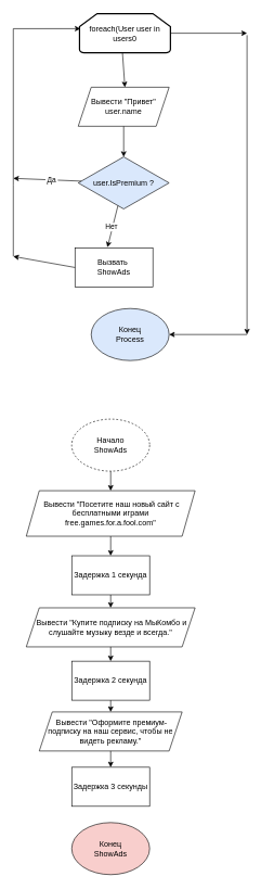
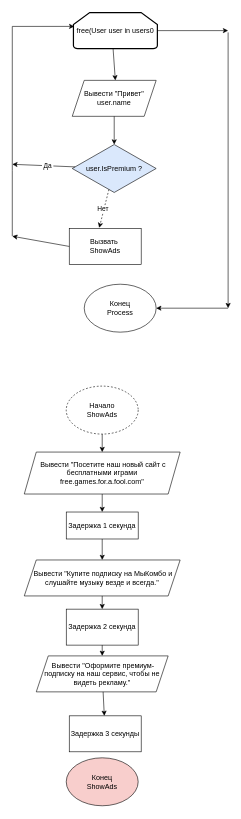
  <mxCell id="0" />
  <mxCell id="1" parent="0" />
- <mxCell id="2" value="Конец&lt;br&gt;Process" style="ellipse;whiteSpace=wrap;html=1;fillColor=#dae8fc;" vertex="1" parent="1"><mxGeometry x="140" y="473" width="120" height="80" as="geometry" /></mxCell>
+ <mxCell id="2" value="Конец&lt;br&gt;Process" style="ellipse;whiteSpace=wrap;html=1;" vertex="1" parent="1"><mxGeometry x="140" y="473" width="120" height="80" as="geometry" /></mxCell>
  <mxCell id="3" value="user.IsPremium ?" style="rhombus;whiteSpace=wrap;html=1;fillColor=#dae8fc;" vertex="1" parent="1"><mxGeometry x="120" y="240" width="140" height="80" as="geometry" /></mxCell>
- <mxCell id="4" value="" style="endArrow=classic;html=1;rounded=0;entryX=0.417;entryY=-0.017;entryDx=0;entryDy=0;entryPerimeter=0;" edge="1" parent="1" source="3" target="6"><mxGeometry width="50" height="50" relative="1" as="geometry"><mxPoint x="260" y="180" as="sourcePoint" /><mxPoint x="349.96" y="220" as="targetPoint" /></mxGeometry></mxCell>
+ <mxCell id="4" value="" style="endArrow=classic;html=1;rounded=0;entryX=0.417;entryY=-0.017;entryDx=0;entryDy=0;entryPerimeter=0;dashed=1;" edge="1" parent="1" source="3" target="6"><mxGeometry width="50" height="50" relative="1" as="geometry"><mxPoint x="260" y="180" as="sourcePoint" /><mxPoint x="349.96" y="220" as="targetPoint" /></mxGeometry></mxCell>
  <mxCell id="5" value="&amp;nbsp;Нет&amp;nbsp;" style="edgeLabel;html=1;align=center;verticalAlign=middle;resizable=0;points=[];" vertex="1" connectable="0" parent="4"><mxGeometry x="0.017" y="-2" relative="1" as="geometry"><mxPoint as="offset" /></mxGeometry></mxCell>
  <mxCell id="6" value="Вызвать&amp;nbsp;&lt;br&gt;ShowAds" style="rounded=0;whiteSpace=wrap;html=1;" vertex="1" parent="1"><mxGeometry x="115" y="380" width="120" height="60" as="geometry" /></mxCell>
- <mxCell id="7" value="foreach(User user in users0" style="strokeWidth=2;html=1;shape=mxgraph.flowchart.loop_limit;whiteSpace=wrap;" vertex="1" parent="1"><mxGeometry x="122" y="20" width="140" height="60" as="geometry" /></mxCell>
+ <mxCell id="7" value="free(User user in users0" style="strokeWidth=2;html=1;shape=mxgraph.flowchart.loop_limit;whiteSpace=wrap;" vertex="1" parent="1"><mxGeometry x="122" y="20" width="140" height="60" as="geometry" /></mxCell>
  <mxCell id="8" value="" style="endArrow=classic;html=1;rounded=0;" edge="1" parent="1"><mxGeometry width="50" height="50" relative="1" as="geometry"><mxPoint x="188.124" y="80" as="sourcePoint" /><mxPoint x="191.876" y="133" as="targetPoint" /></mxGeometry></mxCell>
  <mxCell id="9" value="" style="endArrow=classic;html=1;rounded=0;entryX=0.01;entryY=0.383;entryDx=0;entryDy=0;entryPerimeter=0;" edge="1" parent="1" target="7"><mxGeometry width="50" height="50" relative="1" as="geometry"><mxPoint x="20" y="43" as="sourcePoint" /><mxPoint x="-20" y="390" as="targetPoint" /></mxGeometry></mxCell>
  <mxCell id="10" value="" style="endArrow=classic;html=1;rounded=0;exitX=0;exitY=0.5;exitDx=0;exitDy=0;" edge="1" parent="1" source="6"><mxGeometry width="50" height="50" relative="1" as="geometry"><mxPoint x="190" y="420" as="sourcePoint" /><mxPoint x="20" y="393" as="targetPoint" /></mxGeometry></mxCell>
  <mxCell id="11" value="" style="endArrow=classic;html=1;rounded=0;" edge="1" parent="1" source="7"><mxGeometry width="50" height="50" relative="1" as="geometry"><mxPoint x="330" y="120" as="sourcePoint" /><mxPoint x="380" y="50" as="targetPoint" /></mxGeometry></mxCell>
  <mxCell id="12" value="" style="endArrow=none;html=1;rounded=0;" edge="1" parent="1"><mxGeometry width="50" height="50" relative="1" as="geometry"><mxPoint x="20" y="283" as="sourcePoint" /><mxPoint x="20" y="43" as="targetPoint" /></mxGeometry></mxCell>
  <mxCell id="13" value="Вывести &quot;Привет&quot;&lt;br&gt;user.name" style="shape=parallelogram;perimeter=parallelogramPerimeter;whiteSpace=wrap;html=1;fixedSize=1;" vertex="1" parent="1"><mxGeometry x="120" y="133" width="140" height="60" as="geometry" /></mxCell>
  <mxCell id="14" value="" style="endArrow=classic;html=1;rounded=0;" edge="1" parent="1" source="13" target="3"><mxGeometry width="50" height="50" relative="1" as="geometry"><mxPoint x="40" y="253" as="sourcePoint" /><mxPoint x="90" y="203" as="targetPoint" /></mxGeometry></mxCell>
  <mxCell id="15" value="" style="endArrow=none;html=1;rounded=0;" edge="1" parent="1"><mxGeometry width="50" height="50" relative="1" as="geometry"><mxPoint x="20" y="283" as="sourcePoint" /><mxPoint x="20" y="393" as="targetPoint" /></mxGeometry></mxCell>
  <mxCell id="16" value="" style="endArrow=classic;html=1;rounded=0;" edge="1" parent="1"><mxGeometry width="50" height="50" relative="1" as="geometry"><mxPoint x="380" y="53" as="sourcePoint" /><mxPoint x="380" y="513" as="targetPoint" /></mxGeometry></mxCell>
  <mxCell id="17" value="" style="endArrow=classic;html=1;rounded=0;" edge="1" parent="1" target="2"><mxGeometry width="50" height="50" relative="1" as="geometry"><mxPoint x="380" y="513" as="sourcePoint" /><mxPoint x="300" y="553" as="targetPoint" /></mxGeometry></mxCell>
  <mxCell id="18" value="" style="endArrow=classic;html=1;rounded=0;" edge="1" parent="1" source="3"><mxGeometry width="50" height="50" relative="1" as="geometry"><mxPoint x="180" y="343" as="sourcePoint" /><mxPoint x="20" y="273" as="targetPoint" /></mxGeometry></mxCell>
  <mxCell id="19" value="&amp;nbsp;Да&amp;nbsp;" style="edgeLabel;html=1;align=center;verticalAlign=middle;resizable=0;points=[];" vertex="1" connectable="0" parent="18"><mxGeometry x="-0.126" y="-1" relative="1" as="geometry"><mxPoint as="offset" /></mxGeometry></mxCell>
  <mxCell id="20" value="Конец&lt;br&gt;ShowAds" style="ellipse;whiteSpace=wrap;html=1;fillColor=#f8cecc;" vertex="1" parent="1"><mxGeometry x="110" y="1263" width="120" height="80" as="geometry" /></mxCell>
  <mxCell id="21" value="Начало&lt;br&gt;ShowAds" style="ellipse;whiteSpace=wrap;html=1;dashed=1;" vertex="1" parent="1"><mxGeometry x="110" y="643" width="120" height="80" as="geometry" /></mxCell>
  <mxCell id="22" value="&amp;nbsp;Вывести &quot;Посетите наш новый сайт с бесплатными играми free.games.for.a.fool.com&quot;" style="shape=parallelogram;perimeter=parallelogramPerimeter;whiteSpace=wrap;html=1;fixedSize=1;" vertex="1" parent="1"><mxGeometry x="40" y="753" width="260" height="70" as="geometry" /></mxCell>
  <mxCell id="23" value="&amp;nbsp;Вывести&amp;nbsp;&quot;Купите подписку на МыКомбо и слушайте музыку везде и всегда.&quot;" style="shape=parallelogram;perimeter=parallelogramPerimeter;whiteSpace=wrap;html=1;fixedSize=1;" vertex="1" parent="1"><mxGeometry x="40" y="933" width="260" height="60" as="geometry" /></mxCell>
  <mxCell id="24" value="&amp;nbsp;Вывести&amp;nbsp;&quot;Оформите премиум-подписку на наш сервис, чтобы не видеть рекламу.&quot;" style="shape=parallelogram;perimeter=parallelogramPerimeter;whiteSpace=wrap;html=1;fixedSize=1;" vertex="1" parent="1"><mxGeometry x="60" y="1093" width="220" height="60" as="geometry" /></mxCell>
- <mxCell id="25" value="Задержка 1 секунда" style="rounded=0;whiteSpace=wrap;html=1;" vertex="1" parent="1"><mxGeometry x="110" y="853" width="120" height="60" as="geometry" /></mxCell>
+ <mxCell id="25" value="Задержка 1 секунда" style="rounded=0;whiteSpace=wrap;html=1;" vertex="1" parent="1"><mxGeometry x="110" y="853" width="120" height="45" as="geometry" /></mxCell>
  <mxCell id="26" value="Задержка 2 секунда" style="rounded=0;whiteSpace=wrap;html=1;" vertex="1" parent="1"><mxGeometry x="110" y="1015" width="120" height="60" as="geometry" /></mxCell>
- <mxCell id="27" value="Задержка 3 секунды" style="rounded=0;whiteSpace=wrap;html=1;" vertex="1" parent="1"><mxGeometry x="110" y="1178" width="120" height="60" as="geometry" /></mxCell>
+ <mxCell id="27" value="Задержка 3 секунды" style="rounded=0;whiteSpace=wrap;html=1;" vertex="1" parent="1"><mxGeometry x="115" y="1193" width="120" height="60" as="geometry" /></mxCell>
  <mxCell id="28" value="" style="endArrow=classic;html=1;rounded=0;" edge="1" parent="1" source="21" target="22"><mxGeometry width="50" height="50" relative="1" as="geometry"><mxPoint x="-50" y="733" as="sourcePoint" /><mxPoint x="0" y="683" as="targetPoint" /></mxGeometry></mxCell>
  <mxCell id="29" value="" style="endArrow=classic;html=1;rounded=0;" edge="1" parent="1" source="22" target="25"><mxGeometry width="50" height="50" relative="1" as="geometry"><mxPoint x="180" y="733" as="sourcePoint" /><mxPoint x="180" y="763" as="targetPoint" /></mxGeometry></mxCell>
  <mxCell id="30" value="" style="endArrow=classic;html=1;rounded=0;" edge="1" parent="1" source="25" target="23"><mxGeometry width="50" height="50" relative="1" as="geometry"><mxPoint x="100" y="1003" as="sourcePoint" /><mxPoint x="150" y="953" as="targetPoint" /></mxGeometry></mxCell>
  <mxCell id="31" value="" style="endArrow=classic;html=1;rounded=0;" edge="1" parent="1" source="23" target="26"><mxGeometry width="50" height="50" relative="1" as="geometry"><mxPoint x="100" y="1003" as="sourcePoint" /><mxPoint x="150" y="953" as="targetPoint" /></mxGeometry></mxCell>
  <mxCell id="32" value="" style="endArrow=classic;html=1;rounded=0;" edge="1" parent="1" source="26" target="24"><mxGeometry width="50" height="50" relative="1" as="geometry"><mxPoint x="100" y="1003" as="sourcePoint" /><mxPoint x="150" y="953" as="targetPoint" /></mxGeometry></mxCell>
  <mxCell id="33" value="" style="endArrow=classic;html=1;rounded=0;" edge="1" parent="1" source="24" target="27"><mxGeometry width="50" height="50" relative="1" as="geometry"><mxPoint x="100" y="1003" as="sourcePoint" /><mxPoint x="150" y="953" as="targetPoint" /></mxGeometry></mxCell>
